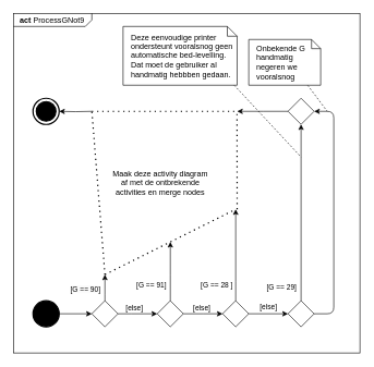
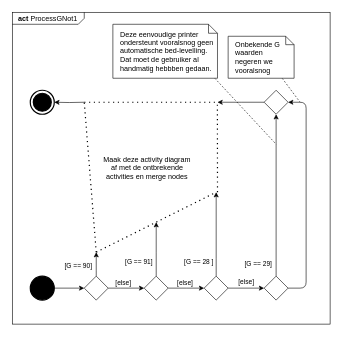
  <mxCell id="0" />
  <mxCell id="1" parent="0" />
- <mxCell id="2" value="&lt;p style=&quot;margin:0px;margin-top:4px;margin-left:10px;text-align:left;&quot;&gt;&lt;b&gt;act&lt;/b&gt;&amp;nbsp;ProcessGNot9&lt;/p&gt;" style="html=1;shape=mxgraph.sysml.package;labelX=120.04;align=left;spacingLeft=10;overflow=fill;recursiveResize=0;container=0;" vertex="1" parent="1"><mxGeometry x="20" y="20" width="530" height="520" as="geometry" /></mxCell>
+ <mxCell id="2" value="&lt;p style=&quot;margin:0px;margin-top:4px;margin-left:10px;text-align:left;&quot;&gt;&lt;b&gt;act&lt;/b&gt;&amp;nbsp;ProcessGNot1&lt;/p&gt;" style="html=1;shape=mxgraph.sysml.package;labelX=120.04;align=left;spacingLeft=10;overflow=fill;recursiveResize=0;container=0;" vertex="1" parent="1"><mxGeometry x="20" y="20" width="530" height="520" as="geometry" /></mxCell>
  <mxCell id="3" value="&lt;span style=&quot;color: rgb(0, 0, 0); font-family: Helvetica; font-size: 11px; font-style: normal; font-variant-ligatures: normal; font-variant-caps: normal; font-weight: 400; letter-spacing: normal; orphans: 2; text-align: center; text-indent: 0px; text-transform: none; widows: 2; word-spacing: 0px; -webkit-text-stroke-width: 0px; background-color: rgb(251, 251, 251); text-decoration-thickness: initial; text-decoration-style: initial; text-decoration-color: initial; float: none; display: inline !important;&quot;&gt;[G == 90]&lt;/span&gt;" style="edgeStyle=orthogonalEdgeStyle;rounded=0;orthogonalLoop=1;jettySize=auto;html=1;" edge="1" parent="1" source="6"><mxGeometry x="-0.143" y="30" relative="1" as="geometry"><Array as="points"><mxPoint x="159.96" y="450" /><mxPoint x="159.96" y="450" /></Array><mxPoint as="offset" /><mxPoint x="160" y="420" as="targetPoint" /></mxGeometry></mxCell>
  <mxCell id="4" style="edgeStyle=orthogonalEdgeStyle;rounded=0;orthogonalLoop=1;jettySize=auto;html=1;" edge="1" parent="1" source="6" target="16"><mxGeometry relative="1" as="geometry"><Array as="points"><mxPoint x="199.96" y="480" /><mxPoint x="199.96" y="480" /></Array></mxGeometry></mxCell>
  <mxCell id="5" value="[else]" style="edgeLabel;html=1;align=center;verticalAlign=middle;resizable=0;points=[];" vertex="1" connectable="0" parent="4"><mxGeometry x="0.04" relative="1" as="geometry"><mxPoint x="-6" y="-10" as="offset" /></mxGeometry></mxCell>
  <mxCell id="6" value="" style="shape=rhombus;html=1;verticalLabelPosition=bottom;verticalAlignment=top;" vertex="1" parent="1"><mxGeometry x="139.96" y="460" width="40" height="40" as="geometry" /></mxCell>
  <mxCell id="7" style="edgeStyle=orthogonalEdgeStyle;rounded=0;orthogonalLoop=1;jettySize=auto;html=1;" edge="1" parent="1" source="10"><mxGeometry relative="1" as="geometry"><Array as="points"><mxPoint x="359.96" y="430" /><mxPoint x="359.96" y="430" /></Array><mxPoint x="360" y="320" as="targetPoint" /></mxGeometry></mxCell>
  <mxCell id="8" value="[G == 28 ]" style="edgeLabel;html=1;align=center;verticalAlign=middle;resizable=0;points=[];" vertex="1" connectable="0" parent="7"><mxGeometry x="-0.029" y="2" relative="1" as="geometry"><mxPoint x="-28" y="43" as="offset" /></mxGeometry></mxCell>
  <mxCell id="9" value="[else]" style="edgeStyle=orthogonalEdgeStyle;rounded=0;orthogonalLoop=1;jettySize=auto;html=1;" edge="1" parent="1" source="10" target="19"><mxGeometry y="10" relative="1" as="geometry"><mxPoint as="offset" /></mxGeometry></mxCell>
  <mxCell id="10" value="" style="shape=rhombus;html=1;verticalLabelPosition=bottom;verticalAlignment=top;" vertex="1" parent="1"><mxGeometry x="339.96" y="460" width="40" height="40" as="geometry" /></mxCell>
  <mxCell id="11" style="edgeStyle=orthogonalEdgeStyle;rounded=0;orthogonalLoop=1;jettySize=auto;html=1;" edge="1" parent="1" target="26"><mxGeometry relative="1" as="geometry"><mxPoint x="139.96" y="170" as="sourcePoint" /></mxGeometry></mxCell>
  <mxCell id="12" style="edgeStyle=orthogonalEdgeStyle;rounded=0;orthogonalLoop=1;jettySize=auto;html=1;" edge="1" parent="1" source="16" target="10"><mxGeometry relative="1" as="geometry"><Array as="points"><mxPoint x="309.96" y="480" /><mxPoint x="309.96" y="480" /></Array></mxGeometry></mxCell>
  <mxCell id="13" value="[else]" style="edgeLabel;html=1;align=center;verticalAlign=middle;resizable=0;points=[];" vertex="1" connectable="0" parent="12"><mxGeometry x="-0.057" y="-1" relative="1" as="geometry"><mxPoint y="-11" as="offset" /></mxGeometry></mxCell>
  <mxCell id="14" style="edgeStyle=orthogonalEdgeStyle;rounded=0;orthogonalLoop=1;jettySize=auto;html=1;" edge="1" parent="1" source="16"><mxGeometry relative="1" as="geometry"><Array as="points"><mxPoint x="259.96" y="420" /><mxPoint x="259.96" y="420" /></Array><mxPoint x="260" y="370" as="targetPoint" /></mxGeometry></mxCell>
  <mxCell id="15" value="[G == 91]" style="edgeLabel;html=1;align=center;verticalAlign=middle;resizable=0;points=[];" vertex="1" connectable="0" parent="14"><mxGeometry x="-0.1" relative="1" as="geometry"><mxPoint x="-30" y="16" as="offset" /></mxGeometry></mxCell>
  <mxCell id="16" value="" style="shape=rhombus;html=1;verticalLabelPosition=bottom;verticalAlignment=top;" vertex="1" parent="1"><mxGeometry x="239.96" y="460" width="40" height="40" as="geometry" /></mxCell>
  <mxCell id="17" value="[G == 29]" style="edgeStyle=orthogonalEdgeStyle;rounded=1;orthogonalLoop=1;jettySize=auto;html=1;entryX=0.5;entryY=1;entryDx=0;entryDy=0;entryPerimeter=0;" edge="1" parent="1" source="19" target="22"><mxGeometry x="-0.852" y="30" relative="1" as="geometry"><mxPoint x="459.96" y="230" as="targetPoint" /><mxPoint as="offset" /></mxGeometry></mxCell>
  <mxCell id="18" style="edgeStyle=orthogonalEdgeStyle;rounded=1;orthogonalLoop=1;jettySize=auto;html=1;" edge="1" parent="1" source="19" target="22"><mxGeometry relative="1" as="geometry"><Array as="points"><mxPoint x="510" y="480" /><mxPoint x="510" y="170" /></Array></mxGeometry></mxCell>
  <mxCell id="19" value="" style="shape=rhombus;html=1;verticalLabelPosition=bottom;verticalAlignment=top;" vertex="1" parent="1"><mxGeometry x="439.96" y="460" width="40" height="40" as="geometry" /></mxCell>
  <mxCell id="20" style="rounded=0;orthogonalLoop=1;jettySize=auto;html=1;endArrow=none;endFill=0;dashed=1;exitX=0.974;exitY=1;exitDx=0;exitDy=0;exitPerimeter=0;" edge="1" parent="1" source="24"><mxGeometry relative="1" as="geometry"><mxPoint x="459.96" y="240" as="targetPoint" /><mxPoint x="357.673" y="130" as="sourcePoint" /></mxGeometry></mxCell>
  <mxCell id="21" style="edgeStyle=orthogonalEdgeStyle;rounded=0;orthogonalLoop=1;jettySize=auto;html=1;" edge="1" parent="1" source="22"><mxGeometry relative="1" as="geometry"><mxPoint x="362.21" y="170" as="targetPoint" /></mxGeometry></mxCell>
  <mxCell id="22" value="" style="shape=rhombus;html=1;verticalLabelPosition=top;verticalAlignment=bottom;" vertex="1" parent="1"><mxGeometry x="439.96" y="150" width="40" height="40" as="geometry" /></mxCell>
  <mxCell id="23" style="rounded=0;orthogonalLoop=1;jettySize=auto;html=1;dashed=1;exitX=0.819;exitY=1;exitDx=0;exitDy=0;exitPerimeter=0;endArrow=none;endFill=0;" edge="1" parent="1" source="25"><mxGeometry relative="1" as="geometry"><mxPoint x="499.96" y="170" as="targetPoint" /><mxPoint x="476.21" y="130" as="sourcePoint" /></mxGeometry></mxCell>
  <mxCell id="24" value="Deze eenvoudige printer ondersteunt vooralsnog geen automatische bed-levelling. Dat moet de gebruiker al handmatig hebbben gedaan." style="shape=note;size=15;align=left;spacingLeft=10;html=1;whiteSpace=wrap;" vertex="1" parent="1"><mxGeometry x="187.71" y="40" width="174.5" height="90" as="geometry" /></mxCell>
- <mxCell id="25" value="Onbekende G handmatig&lt;br&gt;negeren we vooralsnog" style="shape=note;size=14;align=left;spacingLeft=10;html=1;whiteSpace=wrap;" vertex="1" parent="1"><mxGeometry x="379.96" y="60" width="110" height="70" as="geometry" /></mxCell>
+ <mxCell id="25" value="Onbekende G waarden&lt;br&gt;negeren we vooralsnog" style="shape=note;size=14;align=left;spacingLeft=10;html=1;whiteSpace=wrap;" vertex="1" parent="1"><mxGeometry x="379.96" y="60" width="110" height="70" as="geometry" /></mxCell>
  <mxCell id="26" value="" style="html=1;shape=mxgraph.sysml.actFinal;strokeWidth=2;verticalLabelPosition=bottom;verticalAlignment=top;" vertex="1" parent="1"><mxGeometry x="50" y="150" width="40" height="40" as="geometry" /></mxCell>
  <mxCell id="27" style="edgeStyle=orthogonalEdgeStyle;rounded=0;orthogonalLoop=1;jettySize=auto;html=1;" edge="1" parent="1" source="28" target="6"><mxGeometry relative="1" as="geometry" /></mxCell>
  <mxCell id="28" value="" style="shape=ellipse;html=1;fillColor=strokeColor;strokeWidth=2;verticalLabelPosition=bottom;verticalAlignment=top;perimeter=ellipsePerimeter;" vertex="1" parent="1"><mxGeometry x="50" y="460" width="40" height="40" as="geometry" /></mxCell>
  <mxCell id="29" value="" style="group" vertex="1" connectable="0" parent="1"><mxGeometry x="140" y="170" width="222.21" height="250" as="geometry" /></mxCell>
  <mxCell id="30" value="Maak deze activity diagram af met de ontbrekende activities en merge nodes" style="text;html=1;strokeColor=none;fillColor=none;align=center;verticalAlign=middle;whiteSpace=wrap;rounded=0;" vertex="1" parent="29"><mxGeometry x="30" y="90" width="150" height="40" as="geometry" /></mxCell>
  <mxCell id="31" value="" style="group" vertex="1" connectable="0" parent="29"><mxGeometry width="222.21" height="250" as="geometry" /></mxCell>
  <mxCell id="32" value="" style="endArrow=none;dashed=1;html=1;dashPattern=1 3;strokeWidth=2;rounded=0;" edge="1" parent="31"><mxGeometry width="50" height="50" relative="1" as="geometry"><mxPoint x="20" y="250" as="sourcePoint" /><mxPoint x="220" y="150" as="targetPoint" /></mxGeometry></mxCell>
  <mxCell id="33" value="" style="endArrow=none;dashed=1;html=1;dashPattern=1 3;strokeWidth=2;rounded=0;" edge="1" parent="31"><mxGeometry width="50" height="50" relative="1" as="geometry"><mxPoint x="222.21" y="150" as="sourcePoint" /><mxPoint x="222" as="targetPoint" /></mxGeometry></mxCell>
  <mxCell id="34" value="" style="endArrow=none;dashed=1;html=1;dashPattern=1 3;strokeWidth=2;rounded=0;" edge="1" parent="31"><mxGeometry width="50" height="50" relative="1" as="geometry"><mxPoint as="sourcePoint" /><mxPoint x="220" as="targetPoint" /></mxGeometry></mxCell>
  <mxCell id="35" value="" style="endArrow=none;dashed=1;html=1;dashPattern=1 3;strokeWidth=2;rounded=0;" edge="1" parent="31"><mxGeometry width="50" height="50" relative="1" as="geometry"><mxPoint x="20" y="250" as="sourcePoint" /><mxPoint as="targetPoint" /></mxGeometry></mxCell>
